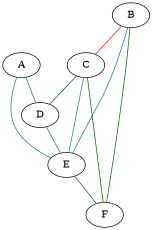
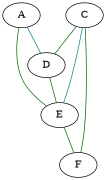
  graph {
    edge [color=teal]
    A
    D
    E
-   B
    C
    F
    A -- D
-   A -- E
-   D -- E
+   A -- E [color=darkgreen]
+   D -- E [color=darkgreen]
    E -- F [color=darkgreen]
-   B -- E
-   B -- C [color=red]
-   B -- F [color=darkgreen]
    C -- D [color=darkgreen]
    C -- E
    C -- F [color=darkgreen]
  }
